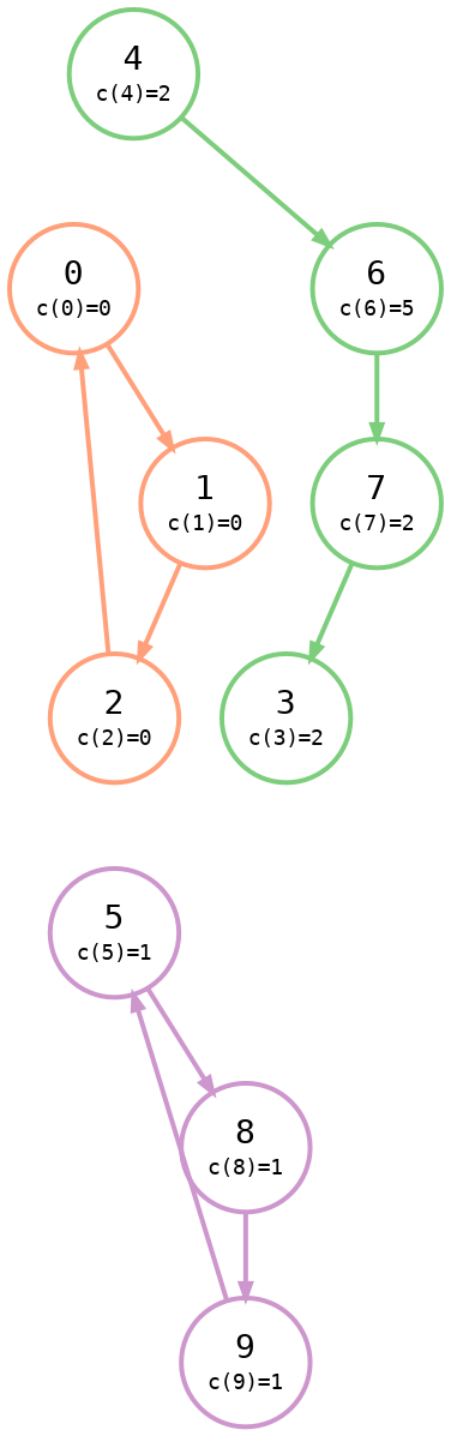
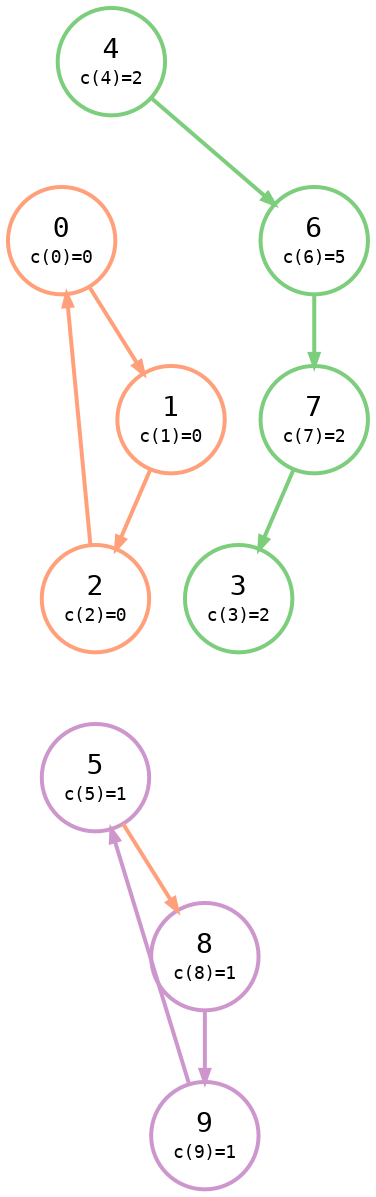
  digraph {
    scale=1.2
    splines=line
    node [color=palegreen3 fixedsize=true fontname=monospace shape=circle style=bold]
    edge [arrowsize=0.6 fontname=monospace fontsize=9 style=bold]
    n1 [color=lightsalmon label=<             <table border="0" cellpadding="1" cellspacing="0">                 <tr>                     <td>0</td>                 </tr>                 <tr>                     <td><font point-size="9">c(0)=0</font></td>                 </tr>             </table>         > width=0.75]
    n2 [color=lightsalmon label=<             <table border="0" cellpadding="1" cellspacing="0">                 <tr>                     <td>1</td>                 </tr>                 <tr>                     <td><font point-size="9">c(1)=0</font></td>                 </tr>             </table>         > width=0.75]
    n3 [color=plum3 label=<             <table border="0" cellpadding="1" cellspacing="0">                 <tr>                     <td>5</td>                 </tr>                 <tr>                     <td><font point-size="9">c(5)=1</font></td>                 </tr>             </table>         > width=0.75]
    n4 [color=lightsalmon label=<             <table border="0" cellpadding="1" cellspacing="0">                 <tr>                     <td>2</td>                 </tr>                 <tr>                     <td><font point-size="9">c(2)=0</font></td>                 </tr>             </table>         > width=0.75]
    n5 [label=<             <table border="0" cellpadding="1" cellspacing="0">                 <tr>                     <td>3</td>                 </tr>                 <tr>                     <td><font point-size="9">c(3)=2</font></td>                 </tr>             </table>         > width=0.75]
    n6 [color=plum3 label=<             <table border="0" cellpadding="1" cellspacing="0">                 <tr>                     <td>8</td>                 </tr>                 <tr>                     <td><font point-size="9">c(8)=1</font></td>                 </tr>             </table>         > width=0.75]
    n7 [label=<             <table border="0" cellpadding="1" cellspacing="0">                 <tr>                     <td>4</td>                 </tr>                 <tr>                     <td><font point-size="9">c(4)=2</font></td>                 </tr>             </table>         > width=0.75]
    n8 [label=<             <table border="0" cellpadding="1" cellspacing="0">                 <tr>                     <td>6</td>                 </tr>                 <tr>                     <td><font point-size="9">c(6)=5</font></td>                 </tr>             </table>         > width=0.75]
    n9 [label=<             <table border="0" cellpadding="1" cellspacing="0">                 <tr>                     <td>7</td>                 </tr>                 <tr>                     <td><font point-size="9">c(7)=2</font></td>                 </tr>             </table>         > width=0.75]
    n10 [color=plum3 label=<             <table border="0" cellpadding="1" cellspacing="0">                 <tr>                     <td>9</td>                 </tr>                 <tr>                     <td><font point-size="9">c(9)=1</font></td>                 </tr>             </table>         > width=0.75]
    n1 -> n2 [color=lightsalmon]
    n1 -> n3 [style=invis]
    n2 -> n4 [color=lightsalmon]
    n2 -> n5 [style=invis]
-   n3 -> n6 [color=plum3]
+   n3 -> n6 [color=lightsalmon]
    n4 -> n1 [color=lightsalmon]
    n5 -> n3 [style=invis]
    n6 -> n10 [color=plum3]
    n7 -> n3 [style=invis]
    n7 -> n8 [color=palegreen3]
    n8 -> n9 [color=palegreen3]
    n8 -> n10 [style=invis]
    n9 -> n5 [color=palegreen3]
    n10 -> n3 [color=plum3]
  }
